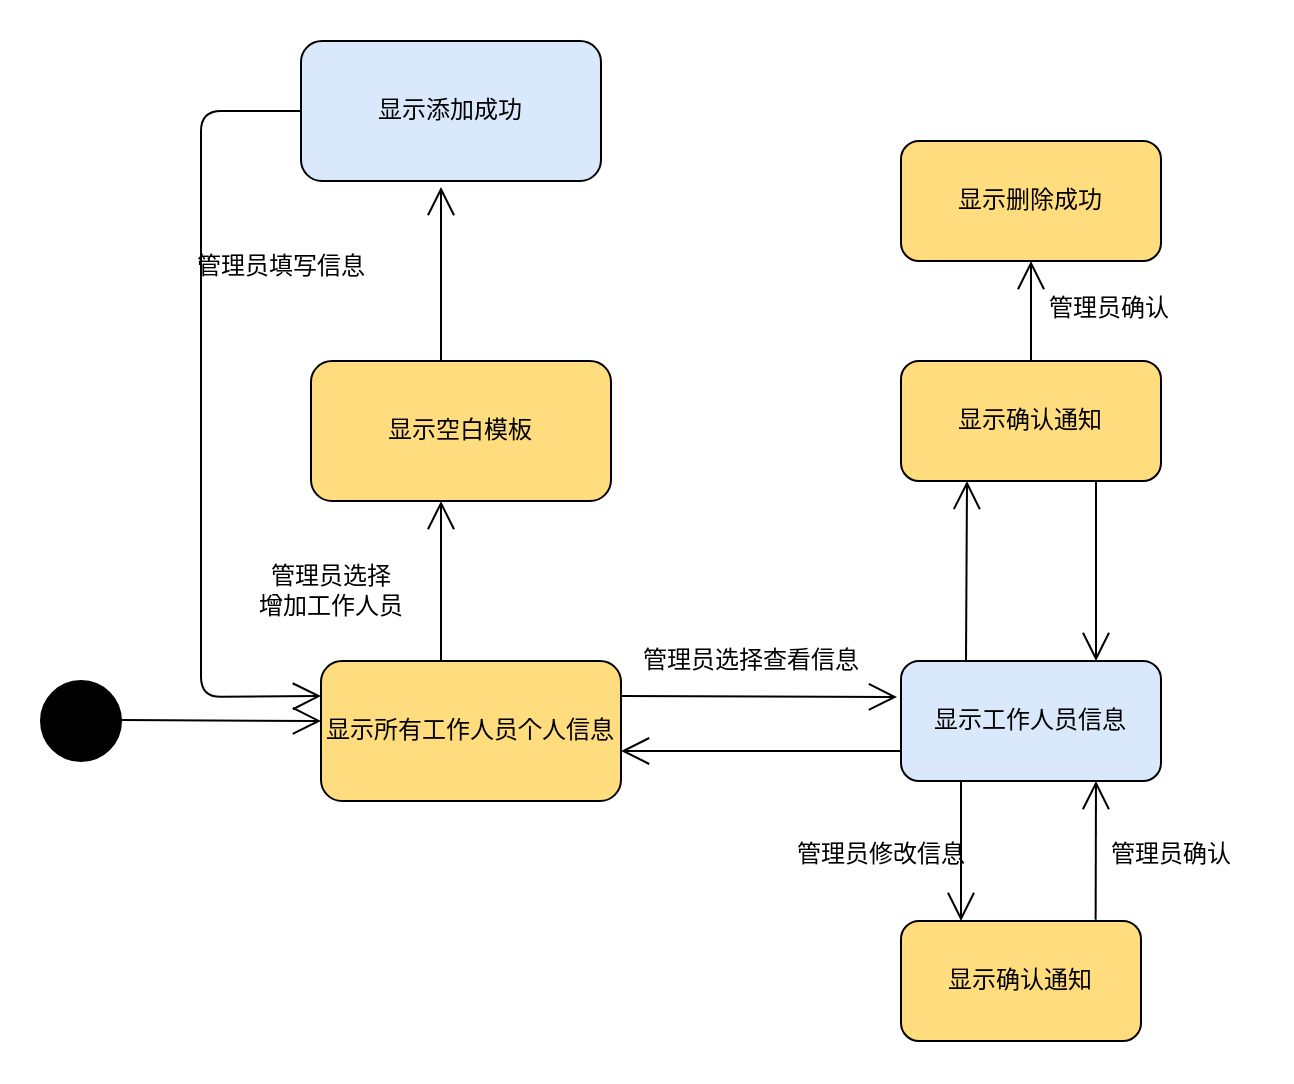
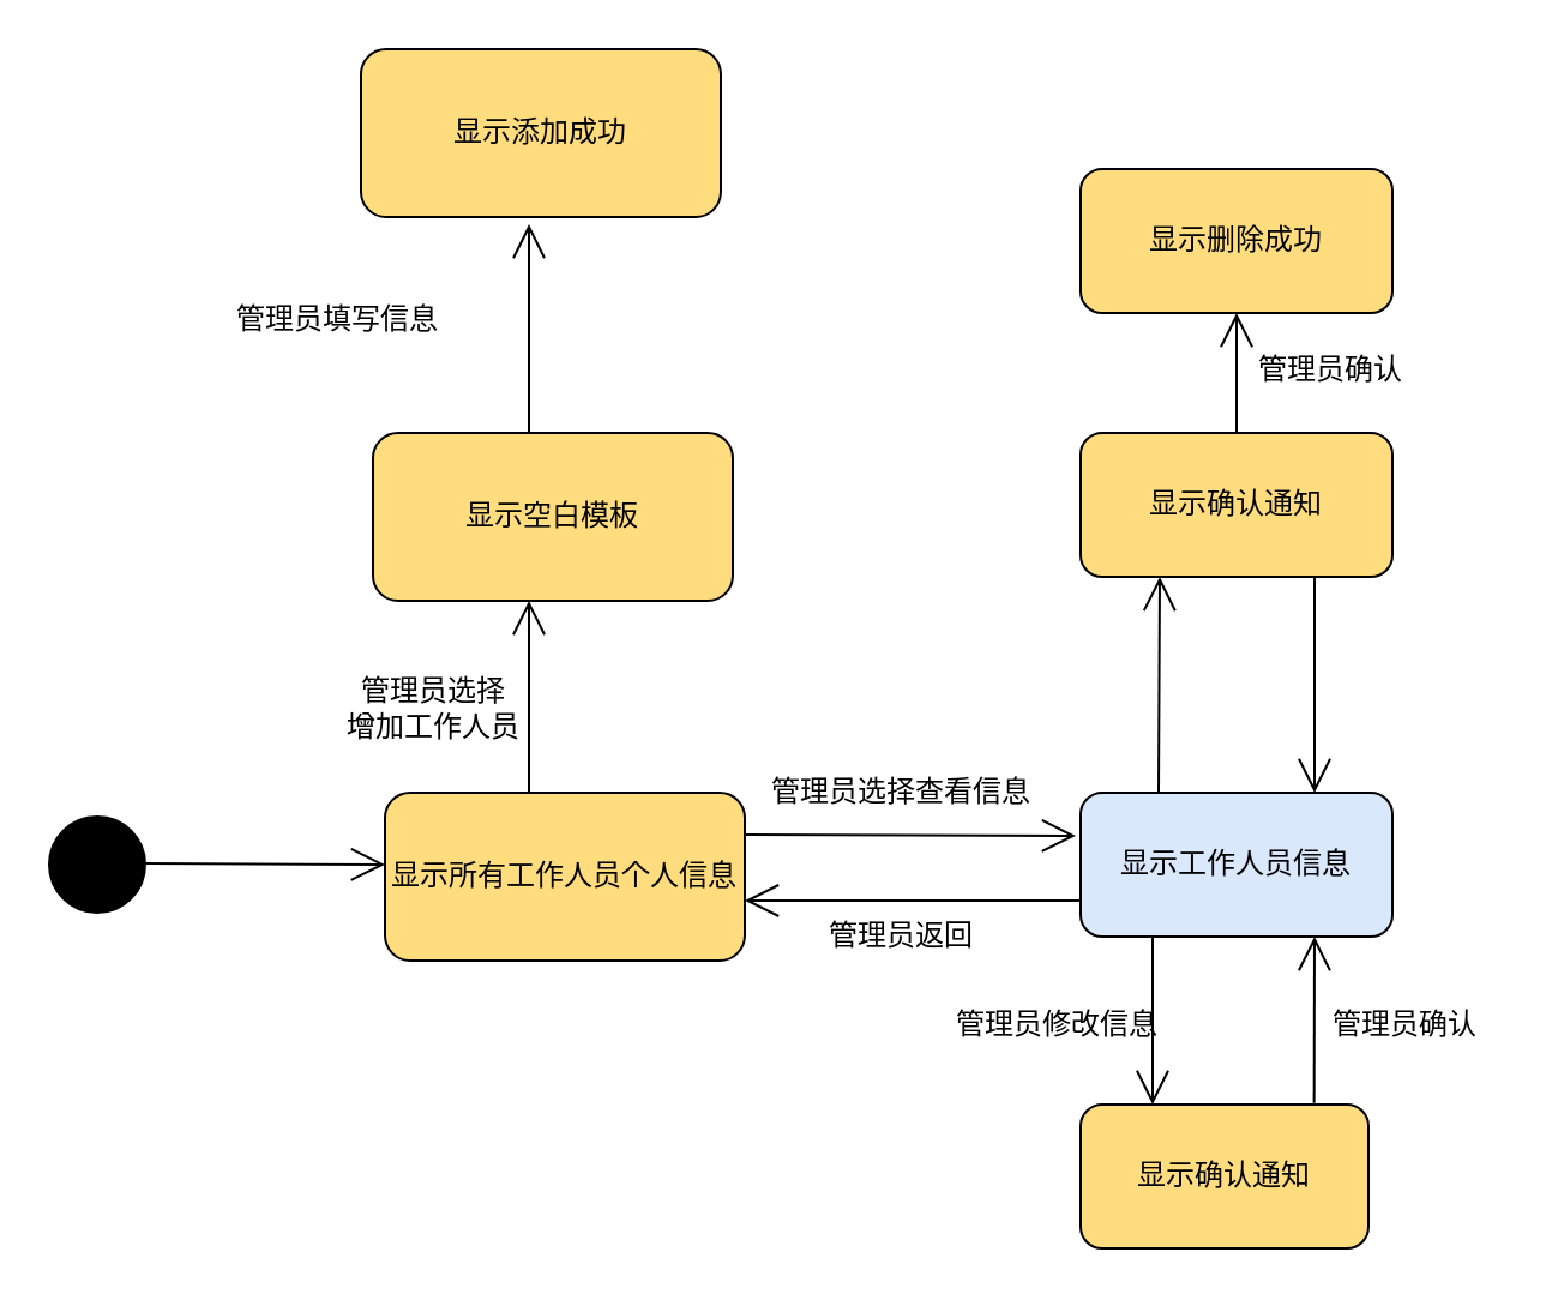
  <mxCell id="0" />
  <mxCell id="1" parent="0" />
  <mxCell id="2" value="" style="ellipse;whiteSpace=wrap;html=1;aspect=fixed;fillColor=#000000;" parent="1" vertex="1"><mxGeometry x="20" y="340" width="40" height="40" as="geometry" /></mxCell>
  <mxCell id="3" value="显示所有工作人员个人信息" style="rounded=1;whiteSpace=wrap;html=1;fillColor=#FFDC7D;" parent="1" vertex="1"><mxGeometry x="160" y="330" width="150" height="70" as="geometry" /></mxCell>
  <mxCell id="4" value="显示工作人员信息" style="rounded=1;whiteSpace=wrap;html=1;fillColor=#dae8fc;" parent="1" vertex="1"><mxGeometry x="450" y="330" width="130" height="60" as="geometry" /></mxCell>
  <mxCell id="5" value="显示确认通知" style="rounded=1;whiteSpace=wrap;html=1;fillColor=#FFDC7D;" parent="1" vertex="1"><mxGeometry x="450" y="460" width="120" height="60" as="geometry" /></mxCell>
  <mxCell id="6" value="" style="endArrow=open;endFill=1;endSize=12;html=1;exitX=1;exitY=0.25;exitDx=0;exitDy=0;" parent="1" source="3" edge="1"><mxGeometry width="160" relative="1" as="geometry"><mxPoint x="320" y="349.5" as="sourcePoint" /><mxPoint x="448" y="348" as="targetPoint" /></mxGeometry></mxCell>
  <mxCell id="7" value="管理员选择查看信息" style="text;html=1;align=center;verticalAlign=middle;resizable=0;points=[];autosize=1;" parent="1" vertex="1"><mxGeometry x="315" y="320" width="120" height="20" as="geometry" /></mxCell>
  <mxCell id="8" value="" style="endArrow=open;endFill=1;endSize=12;html=1;entryX=0.25;entryY=0;entryDx=0;entryDy=0;" parent="1" target="5" edge="1"><mxGeometry width="160" relative="1" as="geometry"><mxPoint x="480" y="390" as="sourcePoint" /><mxPoint x="440" y="410" as="targetPoint" /></mxGeometry></mxCell>
  <mxCell id="9" value="" style="endArrow=open;endFill=1;endSize=12;html=1;entryX=0.75;entryY=1;entryDx=0;entryDy=0;exitX=0.811;exitY=-0.011;exitDx=0;exitDy=0;exitPerimeter=0;" parent="1" source="5" target="4" edge="1"><mxGeometry width="160" relative="1" as="geometry"><mxPoint x="540" y="450" as="sourcePoint" /><mxPoint x="450" y="370" as="targetPoint" /></mxGeometry></mxCell>
  <mxCell id="10" value="管理员修改信息" style="text;html=1;align=center;verticalAlign=middle;resizable=0;points=[];autosize=1;" parent="1" vertex="1"><mxGeometry x="390" y="417" width="100" height="20" as="geometry" /></mxCell>
  <mxCell id="11" value="管理员确认" style="text;html=1;align=center;verticalAlign=middle;resizable=0;points=[];autosize=1;" parent="1" vertex="1"><mxGeometry x="545" y="417" width="80" height="20" as="geometry" /></mxCell>
  <mxCell id="12" value="" style="endArrow=open;endFill=1;endSize=12;html=1;exitX=0;exitY=0.75;exitDx=0;exitDy=0;" parent="1" source="4" edge="1"><mxGeometry width="160" relative="1" as="geometry"><mxPoint x="290" y="370" as="sourcePoint" /><mxPoint x="310" y="375" as="targetPoint" /></mxGeometry></mxCell>
+ <mxCell id="13" value="管理员返回" style="text;html=1;align=center;verticalAlign=middle;resizable=0;points=[];autosize=1;" parent="1" vertex="1"><mxGeometry x="335" y="380" width="80" height="20" as="geometry" /></mxCell>
  <mxCell id="14" value="" style="endArrow=open;endFill=1;endSize=12;html=1;" parent="1" edge="1"><mxGeometry width="160" relative="1" as="geometry"><mxPoint x="60" y="359.5" as="sourcePoint" /><mxPoint x="160" y="360" as="targetPoint" /></mxGeometry></mxCell>
  <mxCell id="15" value="显示空白模板" style="rounded=1;whiteSpace=wrap;html=1;fillColor=#FFDC7D;" parent="1" vertex="1"><mxGeometry x="155" y="180" width="150" height="70" as="geometry" /></mxCell>
- <mxCell id="16" value="管理员选择&lt;br&gt;增加工作人员" style="text;html=1;align=center;verticalAlign=middle;resizable=0;points=[];autosize=1;" parent="1" vertex="1"><mxGeometry x="120" y="280" width="90" height="30" as="geometry" /></mxCell>
+ <mxCell id="16" value="管理员选择&lt;br&gt;增加工作人员" style="text;html=1;align=center;verticalAlign=middle;resizable=0;points=[];autosize=1;" parent="1" vertex="1"><mxGeometry x="135" y="280" width="90" height="30" as="geometry" /></mxCell>
  <mxCell id="17" value="" style="endArrow=open;endFill=1;endSize=12;html=1;" parent="1" edge="1"><mxGeometry width="160" relative="1" as="geometry"><mxPoint x="220" y="180" as="sourcePoint" /><mxPoint x="220" y="93" as="targetPoint" /><Array as="points" /></mxGeometry></mxCell>
  <mxCell id="18" value="" style="endArrow=open;endFill=1;endSize=12;html=1;" parent="1" edge="1"><mxGeometry width="160" relative="1" as="geometry"><mxPoint x="220" y="330" as="sourcePoint" /><mxPoint x="220" y="250" as="targetPoint" /></mxGeometry></mxCell>
  <mxCell id="19" value="管理员填写信息" style="text;html=1;align=center;verticalAlign=middle;resizable=0;points=[];autosize=1;" parent="1" vertex="1"><mxGeometry x="90" y="123" width="100" height="20" as="geometry" /></mxCell>
- <mxCell id="20" value="显示添加成功" style="rounded=1;whiteSpace=wrap;html=1;fillColor=#dae8fc;" parent="1" vertex="1"><mxGeometry x="150" y="20" width="150" height="70" as="geometry" /></mxCell>
- <mxCell id="21" value="" style="endArrow=open;endFill=1;endSize=12;html=1;exitX=0;exitY=0.5;exitDx=0;exitDy=0;entryX=0;entryY=0.25;entryDx=0;entryDy=0;" parent="1" source="20" target="3" edge="1"><mxGeometry width="160" relative="1" as="geometry"><mxPoint x="300" y="260" as="sourcePoint" /><mxPoint x="100" y="330" as="targetPoint" /><Array as="points"><mxPoint x="100" y="55" /><mxPoint x="100" y="300" /><mxPoint x="100" y="348" /></Array></mxGeometry></mxCell>
+ <mxCell id="20" value="显示添加成功" style="rounded=1;whiteSpace=wrap;html=1;fillColor=#FFDC7D;" parent="1" vertex="1"><mxGeometry x="150" y="20" width="150" height="70" as="geometry" /></mxCell>
  <mxCell id="22" value="" style="endArrow=open;endFill=1;endSize=12;html=1;exitX=0.25;exitY=0;exitDx=0;exitDy=0;" parent="1" source="4" edge="1"><mxGeometry width="160" relative="1" as="geometry"><mxPoint x="270" y="260" as="sourcePoint" /><mxPoint x="483" y="240" as="targetPoint" /></mxGeometry></mxCell>
  <mxCell id="23" value="显示确认通知" style="rounded=1;whiteSpace=wrap;html=1;fillColor=#FFDC7D;" parent="1" vertex="1"><mxGeometry x="450" y="180" width="130" height="60" as="geometry" /></mxCell>
  <mxCell id="24" value="" style="endArrow=open;endFill=1;endSize=12;html=1;exitX=0.75;exitY=1;exitDx=0;exitDy=0;entryX=0.75;entryY=0;entryDx=0;entryDy=0;" parent="1" source="23" target="4" edge="1"><mxGeometry width="160" relative="1" as="geometry"><mxPoint x="270" y="260" as="sourcePoint" /><mxPoint x="430" y="260" as="targetPoint" /></mxGeometry></mxCell>
  <mxCell id="25" value="" style="endArrow=open;endFill=1;endSize=12;html=1;exitX=0.5;exitY=0;exitDx=0;exitDy=0;" parent="1" source="23" edge="1"><mxGeometry width="160" relative="1" as="geometry"><mxPoint x="270" y="260" as="sourcePoint" /><mxPoint x="515" y="130" as="targetPoint" /></mxGeometry></mxCell>
  <mxCell id="26" value="管理员确认" style="text;html=1;align=center;verticalAlign=middle;resizable=0;points=[];autosize=1;" parent="1" vertex="1"><mxGeometry x="514" y="144" width="80" height="20" as="geometry" /></mxCell>
  <mxCell id="27" value="显示删除成功" style="rounded=1;whiteSpace=wrap;html=1;fillColor=#FFDC7D;" parent="1" vertex="1"><mxGeometry x="450" y="70" width="130" height="60" as="geometry" /></mxCell>
